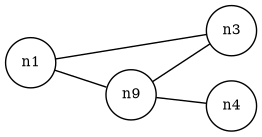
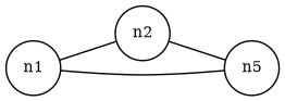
  graph {
    overlapse=false
    rankdir=LR
    node [fontsize=10 shape=circle]
    n1
-   n2 [label=n9]
-   n3
-   n4
+   n2
+   n3 [label=n5]
    n1 -- n2
    n1 -- n3
    n2 -- n3
-   n2 -- n4
  }
